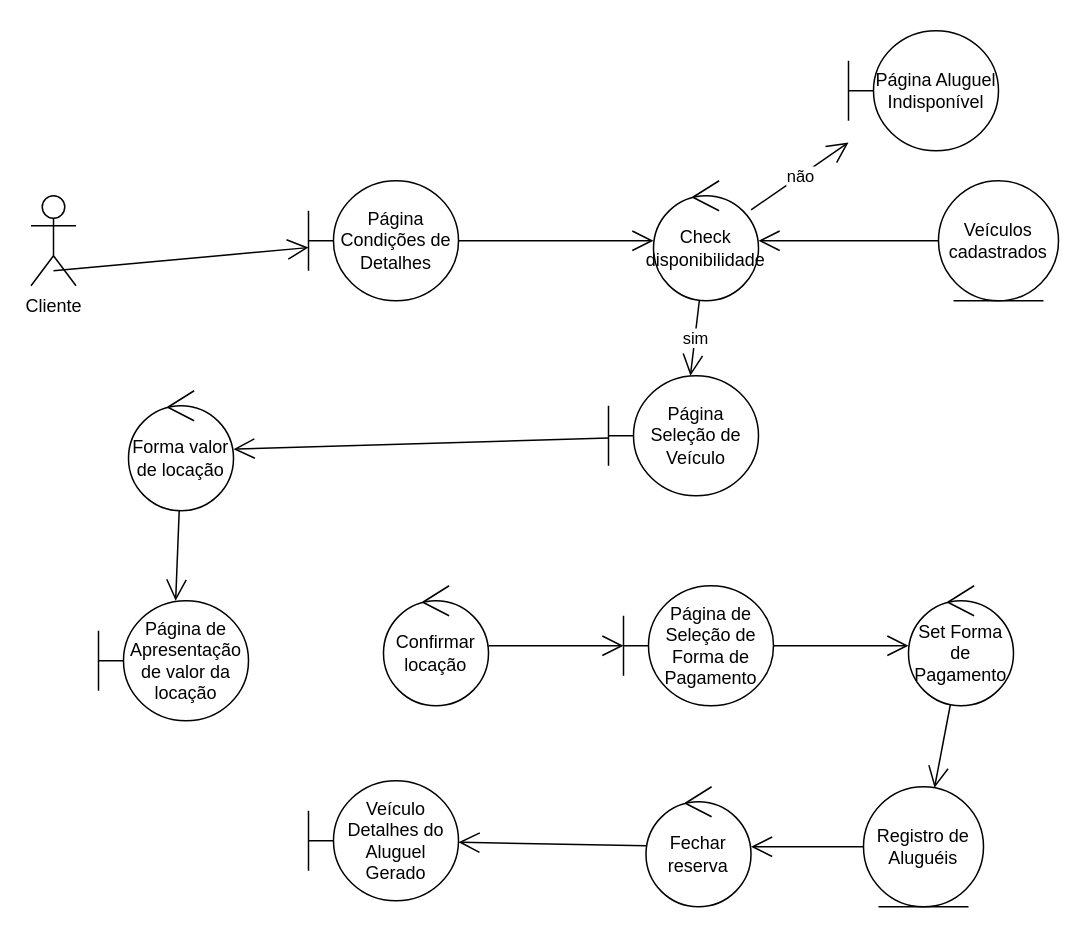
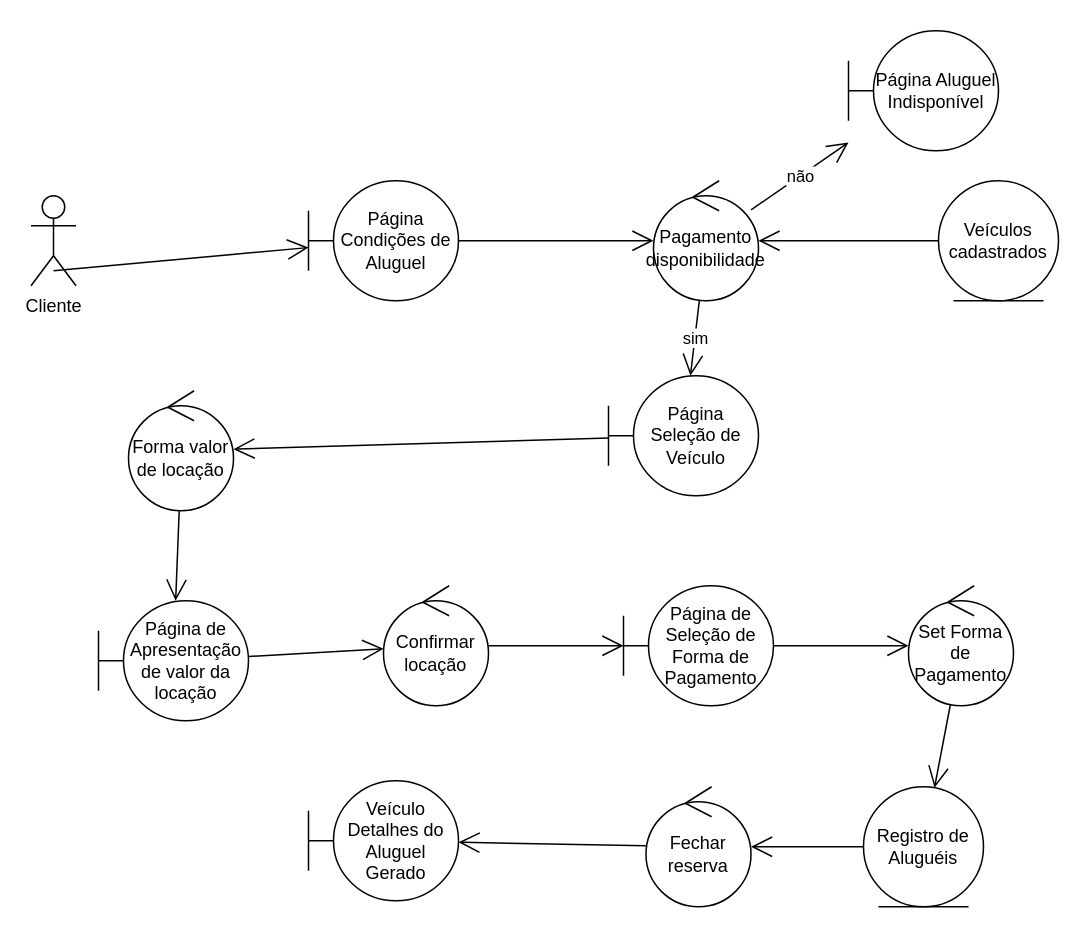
  <mxCell id="0" />
  <mxCell id="1" parent="0" />
- <mxCell id="2" value="Página Condições de Detalhes" style="shape=umlBoundary;whiteSpace=wrap;html=1;" parent="1" vertex="1"><mxGeometry x="205" y="120" width="100" height="80" as="geometry" /></mxCell>
+ <mxCell id="2" value="Página Condições de Aluguel" style="shape=umlBoundary;whiteSpace=wrap;html=1;" parent="1" vertex="1"><mxGeometry x="205" y="120" width="100" height="80" as="geometry" /></mxCell>
  <mxCell id="3" value="Veículos cadastrados" style="ellipse;shape=umlEntity;whiteSpace=wrap;html=1;" parent="1" vertex="1"><mxGeometry x="625" y="120" width="80" height="80" as="geometry" /></mxCell>
- <mxCell id="4" value="Check disponibilidade&lt;br&gt;" style="ellipse;shape=umlControl;whiteSpace=wrap;html=1;" parent="1" vertex="1"><mxGeometry x="435" y="120" width="70" height="80" as="geometry" /></mxCell>
+ <mxCell id="4" value="Pagamento disponibilidade&lt;br&gt;" style="ellipse;shape=umlControl;whiteSpace=wrap;html=1;" parent="1" vertex="1"><mxGeometry x="435" y="120" width="70" height="80" as="geometry" /></mxCell>
  <mxCell id="5" value="Cliente&lt;br&gt;&lt;br&gt;" style="shape=umlActor;verticalLabelPosition=bottom;labelBackgroundColor=#ffffff;verticalAlign=top;html=1;" parent="1" vertex="1"><mxGeometry x="20" y="130" width="30" height="60" as="geometry" /></mxCell>
  <mxCell id="6" value="" style="endArrow=open;endFill=1;endSize=12;html=1;" parent="1" target="2" edge="1"><mxGeometry width="160" relative="1" as="geometry"><mxPoint x="35" y="180" as="sourcePoint" /><mxPoint x="175" y="600" as="targetPoint" /></mxGeometry></mxCell>
  <mxCell id="7" value="" style="endArrow=open;endFill=1;endSize=12;html=1;" parent="1" source="2" target="4" edge="1"><mxGeometry width="160" relative="1" as="geometry"><mxPoint x="15" y="600" as="sourcePoint" /><mxPoint x="175" y="600" as="targetPoint" /></mxGeometry></mxCell>
  <mxCell id="8" value="" style="endArrow=open;endFill=1;endSize=12;html=1;" parent="1" source="3" target="4" edge="1"><mxGeometry width="160" relative="1" as="geometry"><mxPoint x="15" y="240" as="sourcePoint" /><mxPoint x="175" y="240" as="targetPoint" /></mxGeometry></mxCell>
  <mxCell id="9" value="Página Seleção de Veículo" style="shape=umlBoundary;whiteSpace=wrap;html=1;" parent="1" vertex="1"><mxGeometry x="405" y="250" width="100" height="80" as="geometry" /></mxCell>
  <mxCell id="10" value="Página Aluguel Indisponível" style="shape=umlBoundary;whiteSpace=wrap;html=1;" parent="1" vertex="1"><mxGeometry x="565" width="100" height="80" as="geometry" y="20" /></mxCell>
  <mxCell id="11" value="Forma valor de locação" style="ellipse;shape=umlControl;whiteSpace=wrap;html=1;" parent="1" vertex="1"><mxGeometry x="85" y="260" width="70" height="80" as="geometry" /></mxCell>
  <mxCell id="12" value="" style="endArrow=open;endFill=1;endSize=12;html=1;" parent="1" source="9" target="11" edge="1"><mxGeometry width="160" relative="1" as="geometry"><mxPoint x="235.05" y="292.127" as="sourcePoint" /><mxPoint x="175" y="360" as="targetPoint" /></mxGeometry></mxCell>
  <mxCell id="13" value="Página de Apresentação de valor da locação" style="shape=umlBoundary;whiteSpace=wrap;html=1;" parent="1" vertex="1"><mxGeometry x="65" y="400" width="100" height="80" as="geometry" /></mxCell>
  <mxCell id="14" value="" style="endArrow=open;endFill=1;endSize=12;html=1;" parent="1" source="11" target="13" edge="1"><mxGeometry width="160" relative="1" as="geometry"><mxPoint x="15" y="500" as="sourcePoint" /><mxPoint x="175" y="500" as="targetPoint" /></mxGeometry></mxCell>
  <mxCell id="15" value="Confirmar locação" style="ellipse;shape=umlControl;whiteSpace=wrap;html=1;" parent="1" vertex="1"><mxGeometry x="255" y="390" width="70" height="80" as="geometry" /></mxCell>
+ <mxCell id="16" value="" style="endArrow=open;endFill=1;endSize=12;html=1;" parent="1" source="13" target="15" edge="1"><mxGeometry width="160" relative="1" as="geometry"><mxPoint x="15" y="500" as="sourcePoint" /><mxPoint x="175" y="500" as="targetPoint" /></mxGeometry></mxCell>
  <mxCell id="17" value="" style="endArrow=open;endFill=1;endSize=12;html=1;" parent="1" source="15" target="18" edge="1"><mxGeometry width="160" relative="1" as="geometry"><mxPoint x="15" y="500" as="sourcePoint" /><mxPoint x="405" y="430" as="targetPoint" /></mxGeometry></mxCell>
  <mxCell id="18" value="Página de Seleção de Forma de Pagamento" style="shape=umlBoundary;whiteSpace=wrap;html=1;" parent="1" vertex="1"><mxGeometry x="415" y="390" width="100" height="80" as="geometry" /></mxCell>
  <mxCell id="19" value="Set Forma de Pagamento" style="ellipse;shape=umlControl;whiteSpace=wrap;html=1;" parent="1" vertex="1"><mxGeometry x="605" y="390" width="70" height="80" as="geometry" /></mxCell>
  <mxCell id="20" value="" style="endArrow=open;endFill=1;endSize=12;html=1;" parent="1" source="18" target="19" edge="1"><mxGeometry width="160" relative="1" as="geometry"><mxPoint x="15" y="500" as="sourcePoint" /><mxPoint x="175" y="500" as="targetPoint" /></mxGeometry></mxCell>
  <mxCell id="21" value="sim" style="endArrow=open;endFill=1;endSize=12;html=1;" parent="1" source="4" target="9" edge="1"><mxGeometry width="160" relative="1" as="geometry"><mxPoint x="15" y="500" as="sourcePoint" /><mxPoint x="175" y="500" as="targetPoint" /></mxGeometry></mxCell>
  <mxCell id="22" value="não" style="endArrow=open;endFill=1;endSize=12;html=1;" parent="1" source="4" target="10" edge="1"><mxGeometry width="160" relative="1" as="geometry"><mxPoint x="15" y="500" as="sourcePoint" /><mxPoint x="175" y="500" as="targetPoint" /></mxGeometry></mxCell>
  <mxCell id="23" value="Registro de Aluguéis" style="ellipse;shape=umlEntity;whiteSpace=wrap;html=1;" parent="1" vertex="1"><mxGeometry x="575" y="524" width="80" height="80" as="geometry" /></mxCell>
  <mxCell id="24" value="" style="endArrow=open;endFill=1;endSize=12;html=1;" parent="1" source="19" target="23" edge="1"><mxGeometry width="160" relative="1" as="geometry"><mxPoint x="15" y="630" as="sourcePoint" /><mxPoint x="175" y="630" as="targetPoint" /></mxGeometry></mxCell>
  <mxCell id="25" value="Fechar reserva" style="ellipse;shape=umlControl;whiteSpace=wrap;html=1;" parent="1" vertex="1"><mxGeometry x="430" y="524" width="70" height="80" as="geometry" /></mxCell>
  <mxCell id="26" value="" style="endArrow=open;endFill=1;endSize=12;html=1;" parent="1" source="23" target="25" edge="1"><mxGeometry width="160" relative="1" as="geometry"><mxPoint x="15" y="630" as="sourcePoint" /><mxPoint x="175" y="630" as="targetPoint" /></mxGeometry></mxCell>
  <mxCell id="27" value="Veículo Detalhes do Aluguel Gerado" style="shape=umlBoundary;whiteSpace=wrap;html=1;" parent="1" vertex="1"><mxGeometry x="205" y="520" width="100" height="80" as="geometry" /></mxCell>
  <mxCell id="28" value="" style="endArrow=open;endFill=1;endSize=12;html=1;" parent="1" source="25" target="27" edge="1"><mxGeometry width="160" relative="1" as="geometry"><mxPoint x="15" y="630" as="sourcePoint" /><mxPoint x="175" y="630" as="targetPoint" /></mxGeometry></mxCell>
